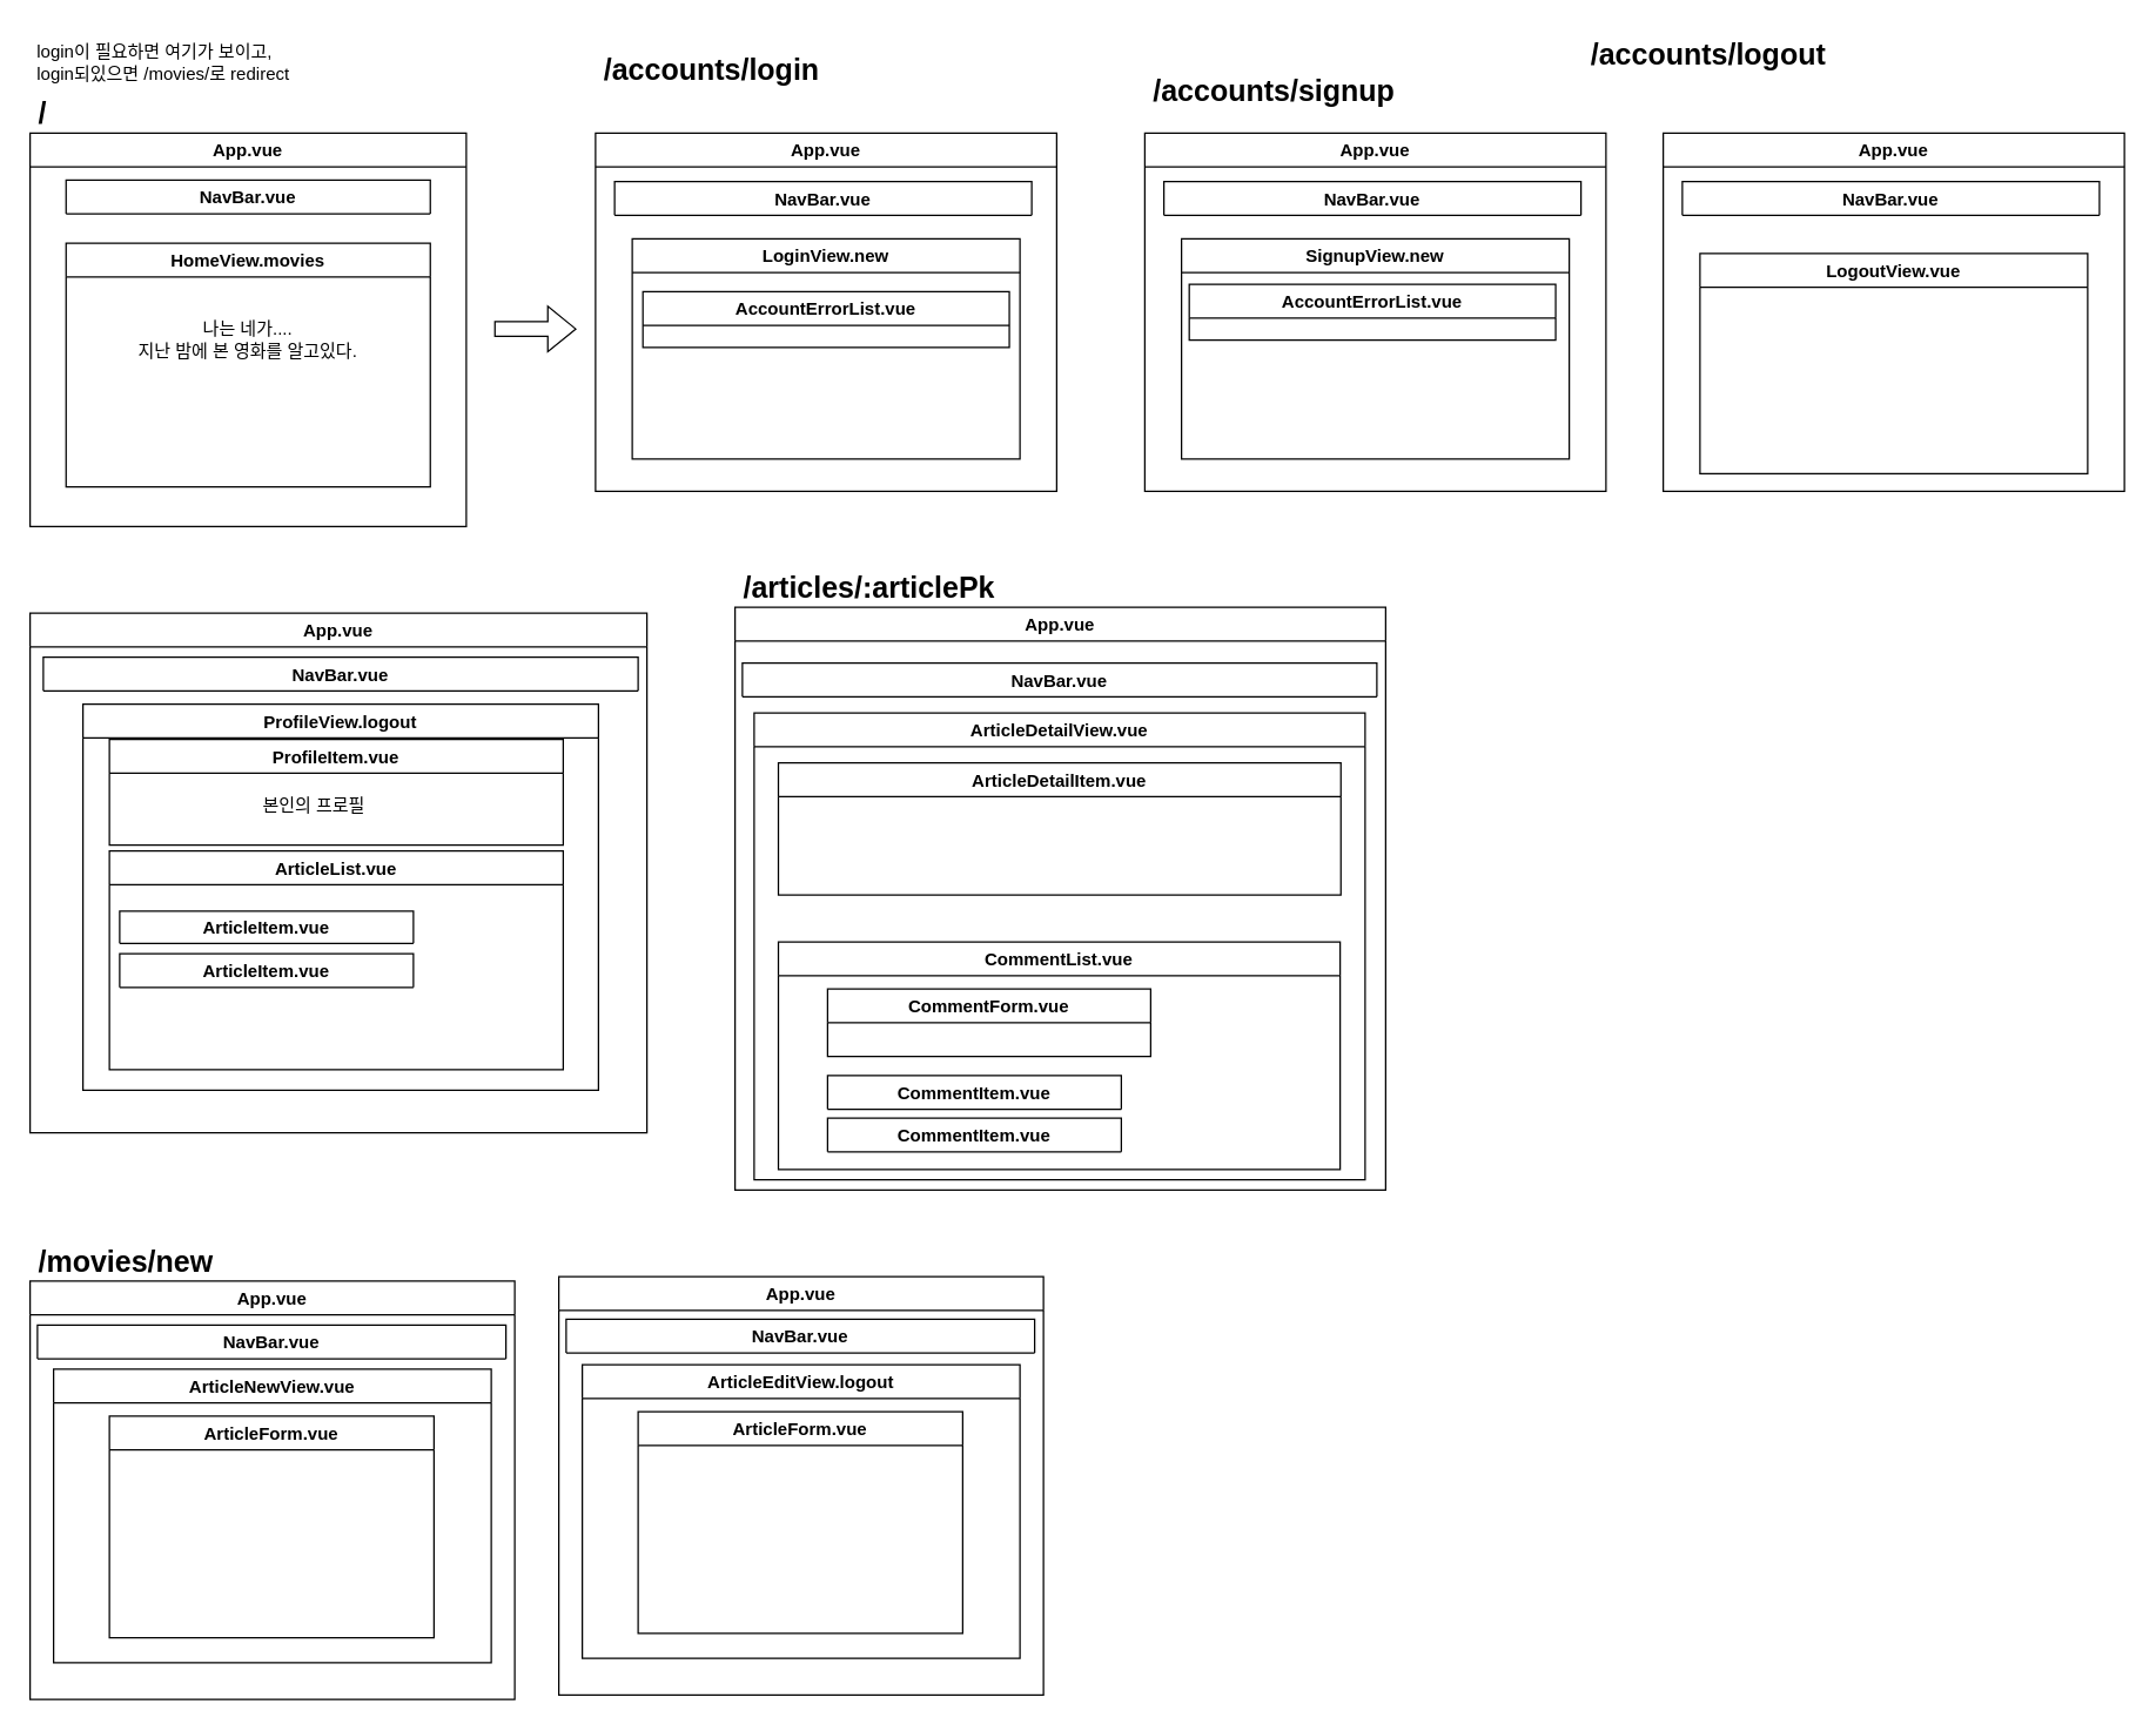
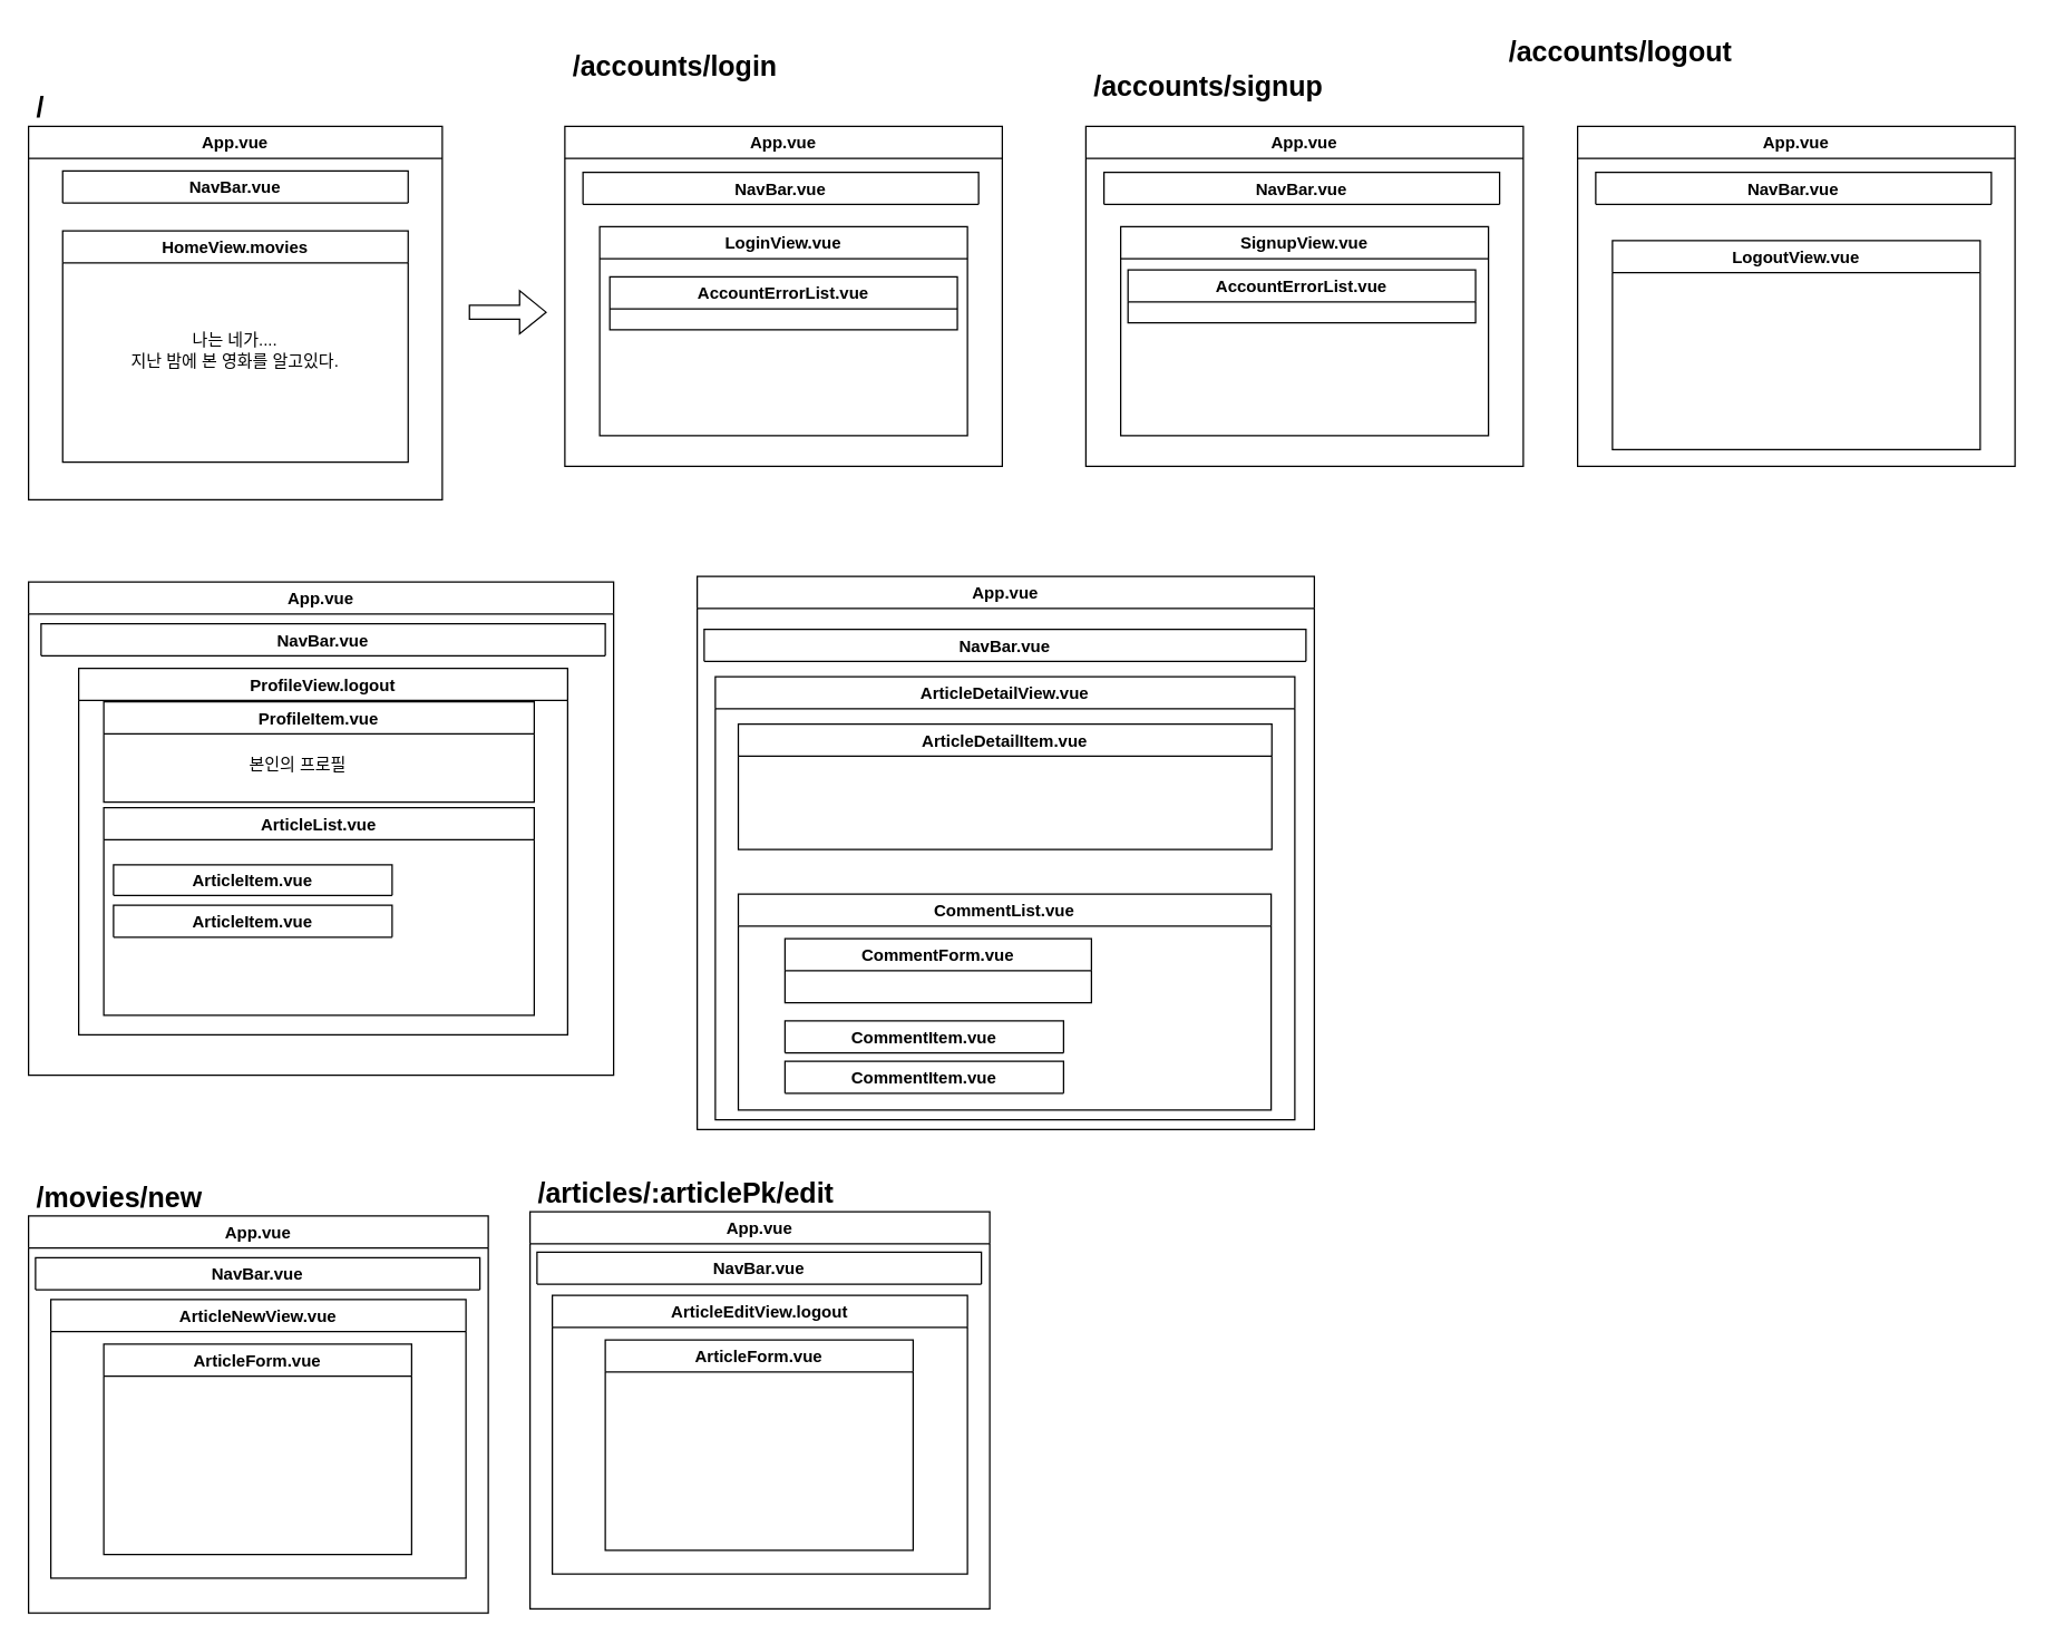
  <mxCell id="0" />
  <mxCell id="1" parent="0" />
  <mxCell id="2" value="App.vue" style="swimlane;" vertex="1" parent="1"><mxGeometry x="405" y="90" width="314" height="244" as="geometry" /></mxCell>
- <mxCell id="3" value="LoginView.new" style="swimlane;fontSize=12;" vertex="1" parent="2"><mxGeometry x="25" y="72" width="264" height="150" as="geometry" /></mxCell>
+ <mxCell id="3" value="LoginView.vue" style="swimlane;fontSize=12;" vertex="1" parent="2"><mxGeometry x="25" y="72" width="264" height="150" as="geometry" /></mxCell>
  <mxCell id="4" value="AccountErrorList.vue" style="swimlane;" vertex="1" parent="3"><mxGeometry x="7.25" y="36" width="249.5" height="38" as="geometry" /></mxCell>
  <mxCell id="5" value="NavBar.vue" style="swimlane;fontSize=12;" vertex="1" parent="2"><mxGeometry x="13" y="33" width="284" height="23" as="geometry" /></mxCell>
  <mxCell id="6" value="/accounts/login" style="text;strokeColor=none;fillColor=none;align=left;verticalAlign=middle;spacingLeft=4;spacingRight=4;overflow=hidden;points=[[0,0.5],[1,0.5]];portConstraint=eastwest;rotatable=0;fontStyle=1;fontSize=20;" vertex="1" parent="1"><mxGeometry x="405" y="30" width="190" height="30" as="geometry" /></mxCell>
  <mxCell id="7" value="App.vue" style="swimlane;fontSize=12;fontStyle=1" vertex="1" parent="1"><mxGeometry x="20" y="90" width="297" height="268" as="geometry" /></mxCell>
  <mxCell id="8" value="NavBar.vue" style="swimlane;fontSize=12;" vertex="1" parent="7"><mxGeometry x="24.5" y="32" width="248" height="23" as="geometry" /></mxCell>
  <mxCell id="9" value="HomeView.movies" style="swimlane;fontSize=12;" vertex="1" parent="7"><mxGeometry x="24.5" y="75" width="248" height="166" as="geometry" /></mxCell>
- <mxCell id="10" value="나는 네가.... &lt;br&gt;지난 밤에 본 영화를 알고있다." style="text;html=1;strokeColor=none;fillColor=none;align=center;verticalAlign=middle;whiteSpace=wrap;rounded=0;fontSize=12;" vertex="1" parent="9"><mxGeometry x="33.5" y="51" width="181" height="30" as="geometry" /></mxCell>
+ <mxCell id="10" value="나는 네가.... &lt;br&gt;지난 밤에 본 영화를 알고있다." style="text;html=1;strokeColor=none;fillColor=none;align=center;verticalAlign=middle;whiteSpace=wrap;rounded=0;fontSize=12;" vertex="1" parent="9"><mxGeometry x="33.5" y="71" width="181" height="30" as="geometry" /></mxCell>
  <mxCell id="11" value="/" style="text;strokeColor=none;fillColor=none;align=left;verticalAlign=middle;spacingLeft=4;spacingRight=4;overflow=hidden;points=[[0,0.5],[1,0.5]];portConstraint=eastwest;rotatable=0;fontStyle=1;fontSize=20;" vertex="1" parent="1"><mxGeometry x="20" y="60" width="190" height="30" as="geometry" /></mxCell>
  <mxCell id="12" value="" style="shape=flexArrow;endArrow=classic;html=1;rounded=0;fontSize=12;" edge="1" parent="1"><mxGeometry width="50" height="50" relative="1" as="geometry"><mxPoint x="336" y="223.5" as="sourcePoint" /><mxPoint x="392" y="223.5" as="targetPoint" /><Array as="points" /></mxGeometry></mxCell>
  <mxCell id="13" value="App.vue" style="swimlane;fontSize=12;startSize=23;" vertex="1" parent="1"><mxGeometry x="20" y="417" width="420" height="354" as="geometry" /></mxCell>
  <mxCell id="14" value="ProfileItem.vue" style="swimlane;fontSize=12;" vertex="1" parent="13"><mxGeometry x="54" y="86" width="309" height="72" as="geometry" /></mxCell>
  <mxCell id="15" value="본인의 프로필" style="text;html=1;strokeColor=none;fillColor=none;align=center;verticalAlign=middle;whiteSpace=wrap;rounded=0;fontSize=12;" vertex="1" parent="14"><mxGeometry x="49" y="30.5" width="181" height="30" as="geometry" /></mxCell>
  <mxCell id="16" value="ArticleList.vue" style="swimlane;fontSize=12;" vertex="1" parent="13"><mxGeometry x="54" y="162" width="309" height="149" as="geometry" /></mxCell>
  <mxCell id="17" value="ArticleItem.vue" style="swimlane;fontSize=12;" vertex="1" parent="16"><mxGeometry x="7" y="41" width="200" height="22" as="geometry" /></mxCell>
  <mxCell id="18" value="ArticleItem.vue" style="swimlane;fontSize=12;" vertex="1" parent="16"><mxGeometry x="7" y="70" width="200" height="23" as="geometry" /></mxCell>
  <mxCell id="19" value="NavBar.vue" style="swimlane;fontSize=12;" vertex="1" parent="13"><mxGeometry x="9" y="30" width="405" height="23" as="geometry" /></mxCell>
  <mxCell id="20" value="ProfileView.logout" style="swimlane;fontSize=12;" vertex="1" parent="13"><mxGeometry x="36" y="62" width="351" height="263" as="geometry" /></mxCell>
  <mxCell id="21" value="App.vue" style="swimlane;fontSize=12;" vertex="1" parent="1"><mxGeometry x="500" y="413" width="443" height="397" as="geometry" /></mxCell>
  <mxCell id="22" value="NavBar.vue" style="swimlane;fontSize=12;" vertex="1" parent="21"><mxGeometry x="5" y="38" width="432" height="23" as="geometry" /></mxCell>
  <mxCell id="23" value="ArticleDetailView.vue" style="swimlane;fontSize=12;" vertex="1" parent="21"><mxGeometry x="13" y="72" width="416" height="318" as="geometry" /></mxCell>
  <mxCell id="24" value="ArticleDetailItem.vue" style="swimlane;fontSize=12;" vertex="1" parent="23"><mxGeometry x="16.5" y="34" width="383" height="90" as="geometry" /></mxCell>
  <mxCell id="25" value="CommentList.vue" style="swimlane;fontSize=12;" vertex="1" parent="23"><mxGeometry x="16.5" y="156" width="382.5" height="155" as="geometry" /></mxCell>
  <mxCell id="26" value="CommentItem.vue" style="swimlane;fontSize=12;" vertex="1" parent="25"><mxGeometry x="33.5" y="91" width="200" height="23" as="geometry" /></mxCell>
  <mxCell id="27" value="CommentItem.vue" style="swimlane;fontSize=12;" vertex="1" parent="25"><mxGeometry x="33.5" y="120" width="200" height="23" as="geometry" /></mxCell>
  <mxCell id="28" value="CommentForm.vue" style="swimlane;fontSize=12;" vertex="1" parent="25"><mxGeometry x="33.5" y="32" width="220" height="46" as="geometry" /></mxCell>
- <mxCell id="29" value="/articles/:articlePk" style="text;strokeColor=none;fillColor=none;align=left;verticalAlign=middle;spacingLeft=4;spacingRight=4;overflow=hidden;points=[[0,0.5],[1,0.5]];portConstraint=eastwest;rotatable=0;fontStyle=1;fontSize=20;" vertex="1" parent="1"><mxGeometry x="500" y="383" width="398" height="30" as="geometry" /></mxCell>
- <mxCell id="30" value="login이 필요하면 여기가 보이고,&lt;br&gt;login되있으면 /movies/로 redirect" style="text;html=1;strokeColor=none;fillColor=none;align=left;verticalAlign=middle;whiteSpace=wrap;rounded=0;fontSize=12;" vertex="1" parent="1"><mxGeometry x="23" y="27" width="283" height="30" as="geometry" /></mxCell>
  <mxCell id="31" value="App.vue" style="swimlane;fontSize=12;" vertex="1" parent="1"><mxGeometry x="20" y="872" width="330" height="285" as="geometry" /></mxCell>
  <mxCell id="32" value="ArticleNewView.vue" style="swimlane;fontSize=12;" vertex="1" parent="31"><mxGeometry x="16" y="60" width="298" height="200" as="geometry" /></mxCell>
  <mxCell id="33" value="ArticleForm.vue" style="swimlane;fontSize=12;" vertex="1" parent="32"><mxGeometry x="38" y="32" width="221" height="151" as="geometry" /></mxCell>
  <mxCell id="34" value="/movies/new" style="text;strokeColor=none;fillColor=none;align=left;verticalAlign=middle;spacingLeft=4;spacingRight=4;overflow=hidden;points=[[0,0.5],[1,0.5]];portConstraint=eastwest;rotatable=0;fontStyle=1;fontSize=20;" vertex="1" parent="1"><mxGeometry x="20" y="842" width="190" height="30" as="geometry" /></mxCell>
+ <mxCell id="35" value="/articles/:articlePk/edit" style="text;strokeColor=none;fillColor=none;align=left;verticalAlign=middle;spacingLeft=4;spacingRight=4;overflow=hidden;points=[[0,0.5],[1,0.5]];portConstraint=eastwest;rotatable=0;fontStyle=1;fontSize=20;" vertex="1" parent="1"><mxGeometry x="380" y="839" width="244" height="30" as="geometry" /></mxCell>
  <mxCell id="36" value="NavBar.vue" style="swimlane;fontSize=12;" vertex="1" parent="1"><mxGeometry x="25" y="902" width="319" height="23" as="geometry" /></mxCell>
  <mxCell id="37" value="App.vue" style="swimlane;fontSize=12;" vertex="1" parent="1"><mxGeometry x="380" y="869" width="330" height="285" as="geometry" /></mxCell>
  <mxCell id="38" value="ArticleEditView.logout" style="swimlane;fontSize=12;startSize=23;" vertex="1" parent="37"><mxGeometry x="16" y="60" width="298" height="200" as="geometry" /></mxCell>
  <mxCell id="39" value="ArticleForm.vue" style="swimlane;fontSize=12;" vertex="1" parent="38"><mxGeometry x="38" y="32" width="221" height="151" as="geometry" /></mxCell>
  <mxCell id="40" value="NavBar.vue" style="swimlane;fontSize=12;" vertex="1" parent="37"><mxGeometry x="5" y="29" width="319" height="23" as="geometry" /></mxCell>
  <mxCell id="41" value="App.vue" style="swimlane;" vertex="1" parent="1"><mxGeometry x="779" y="90" width="314" height="244" as="geometry" /></mxCell>
- <mxCell id="42" value="SignupView.new" style="swimlane;fontSize=12;" vertex="1" parent="41"><mxGeometry x="25" y="72" width="264" height="150" as="geometry" /></mxCell>
+ <mxCell id="42" value="SignupView.vue" style="swimlane;fontSize=12;" vertex="1" parent="41"><mxGeometry x="25" y="72" width="264" height="150" as="geometry" /></mxCell>
  <mxCell id="43" value="AccountErrorList.vue" style="swimlane;" vertex="1" parent="42"><mxGeometry x="5.25" y="31" width="249.5" height="38" as="geometry" /></mxCell>
  <mxCell id="44" value="NavBar.vue" style="swimlane;fontSize=12;" vertex="1" parent="41"><mxGeometry x="13" y="33" width="284" height="23" as="geometry" /></mxCell>
  <mxCell id="45" value="/accounts/signup" style="text;strokeColor=none;fillColor=none;align=left;verticalAlign=middle;spacingLeft=4;spacingRight=4;overflow=hidden;points=[[0,0.5],[1,0.5]];portConstraint=eastwest;rotatable=0;fontStyle=1;fontSize=20;" vertex="1" parent="1"><mxGeometry x="779" y="45" width="190" height="30" as="geometry" /></mxCell>
  <mxCell id="46" value="App.vue" style="swimlane;" vertex="1" parent="1"><mxGeometry x="1132" y="90" width="314" height="244" as="geometry" /></mxCell>
  <mxCell id="47" value="LogoutView.vue" style="swimlane;fontSize=12;" vertex="1" parent="46"><mxGeometry x="25" y="82" width="264" height="150" as="geometry" /></mxCell>
  <mxCell id="48" value="NavBar.vue" style="swimlane;fontSize=12;" vertex="1" parent="46"><mxGeometry x="13" y="33" width="284" height="23" as="geometry" /></mxCell>
  <mxCell id="49" value="/accounts/logout" style="text;strokeColor=none;fillColor=none;align=left;verticalAlign=middle;spacingLeft=4;spacingRight=4;overflow=hidden;points=[[0,0.5],[1,0.5]];portConstraint=eastwest;rotatable=0;fontStyle=1;fontSize=20;" vertex="1" parent="1"><mxGeometry x="1077" y="20" width="190" height="30" as="geometry" /></mxCell>
